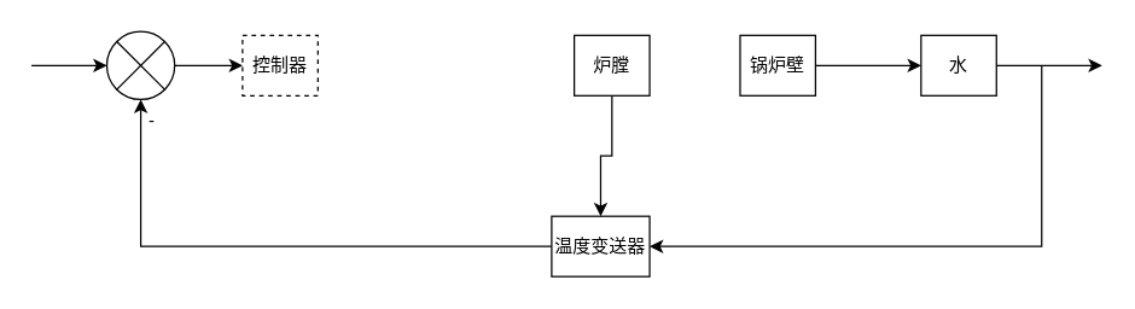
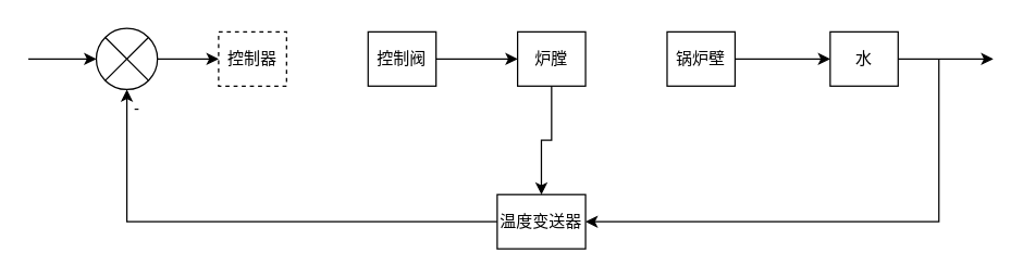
  <mxCell id="0" />
  <mxCell id="1" parent="0" />
  <mxCell id="2" style="edgeStyle=orthogonalEdgeStyle;rounded=0;orthogonalLoop=1;jettySize=auto;html=1;exitX=1;exitY=0.5;exitDx=0;exitDy=0;entryX=1;entryY=0.5;entryDx=0;entryDy=0;" edge="1" parent="1" target="4"><mxGeometry relative="1" as="geometry"><mxPoint x="690" y="43" as="sourcePoint" /><Array as="points"><mxPoint x="690" y="163" /></Array></mxGeometry></mxCell>
  <mxCell id="3" style="edgeStyle=orthogonalEdgeStyle;rounded=0;orthogonalLoop=1;jettySize=auto;html=1;exitX=0;exitY=0.5;exitDx=0;exitDy=0;" edge="1" parent="1" source="4" target="15"><mxGeometry relative="1" as="geometry"><mxPoint x="130" y="43" as="targetPoint" /></mxGeometry></mxCell>
  <mxCell id="4" value="温度变送器" style="rounded=0;whiteSpace=wrap;html=1;" vertex="1" parent="1"><mxGeometry x="365" y="143" width="65" height="40" as="geometry" /></mxCell>
  <mxCell id="5" value="水" style="rounded=0;whiteSpace=wrap;html=1;" vertex="1" parent="1"><mxGeometry x="610" y="23" width="50" height="40" as="geometry" /></mxCell>
  <mxCell id="6" value="" style="edgeStyle=orthogonalEdgeStyle;rounded=0;orthogonalLoop=1;jettySize=auto;html=1;" edge="1" parent="1" source="7" target="5"><mxGeometry relative="1" as="geometry" /></mxCell>
  <mxCell id="7" value="锅炉壁" style="rounded=0;whiteSpace=wrap;html=1;" vertex="1" parent="1"><mxGeometry x="490" y="23" width="50" height="40" as="geometry" /></mxCell>
  <mxCell id="8" value="" style="edgeStyle=orthogonalEdgeStyle;rounded=0;orthogonalLoop=1;jettySize=auto;html=1;" edge="1" parent="1" source="9" target="4"><mxGeometry relative="1" as="geometry" /></mxCell>
  <mxCell id="9" value="炉膛" style="rounded=0;whiteSpace=wrap;html=1;" vertex="1" parent="1"><mxGeometry x="380" y="23" width="50" height="40" as="geometry" /></mxCell>
  <mxCell id="10" value="控制器" style="rounded=0;whiteSpace=wrap;html=1;dashed=1;" vertex="1" parent="1"><mxGeometry x="160" y="23" width="50" height="40" as="geometry" /></mxCell>
+ <mxCell id="11" value="" style="edgeStyle=orthogonalEdgeStyle;rounded=0;orthogonalLoop=1;jettySize=auto;html=1;" edge="1" parent="1" source="12" target="9"><mxGeometry relative="1" as="geometry" /></mxCell>
+ <mxCell id="12" value="控制阀" style="rounded=0;whiteSpace=wrap;html=1;" vertex="1" parent="1"><mxGeometry x="270" y="23" width="50" height="40" as="geometry" /></mxCell>
  <mxCell id="13" value="" style="endArrow=classic;html=1;" edge="1" parent="1"><mxGeometry width="50" height="50" relative="1" as="geometry"><mxPoint x="660" y="43" as="sourcePoint" /><mxPoint x="730" y="43" as="targetPoint" /></mxGeometry></mxCell>
  <mxCell id="14" value="" style="edgeStyle=orthogonalEdgeStyle;rounded=0;orthogonalLoop=1;jettySize=auto;html=1;" edge="1" parent="1" source="15" target="10"><mxGeometry relative="1" as="geometry" /></mxCell>
  <mxCell id="15" value="&amp;nbsp; &amp;nbsp; -" style="verticalLabelPosition=bottom;verticalAlign=top;html=1;shape=mxgraph.flowchart.or;" vertex="1" parent="1"><mxGeometry x="70" y="20.5" width="45" height="45" as="geometry" /></mxCell>
  <mxCell id="16" value="" style="endArrow=classic;html=1;" edge="1" parent="1"><mxGeometry width="50" height="50" relative="1" as="geometry"><mxPoint x="20" y="43" as="sourcePoint" /><mxPoint x="70" y="43" as="targetPoint" /></mxGeometry></mxCell>
